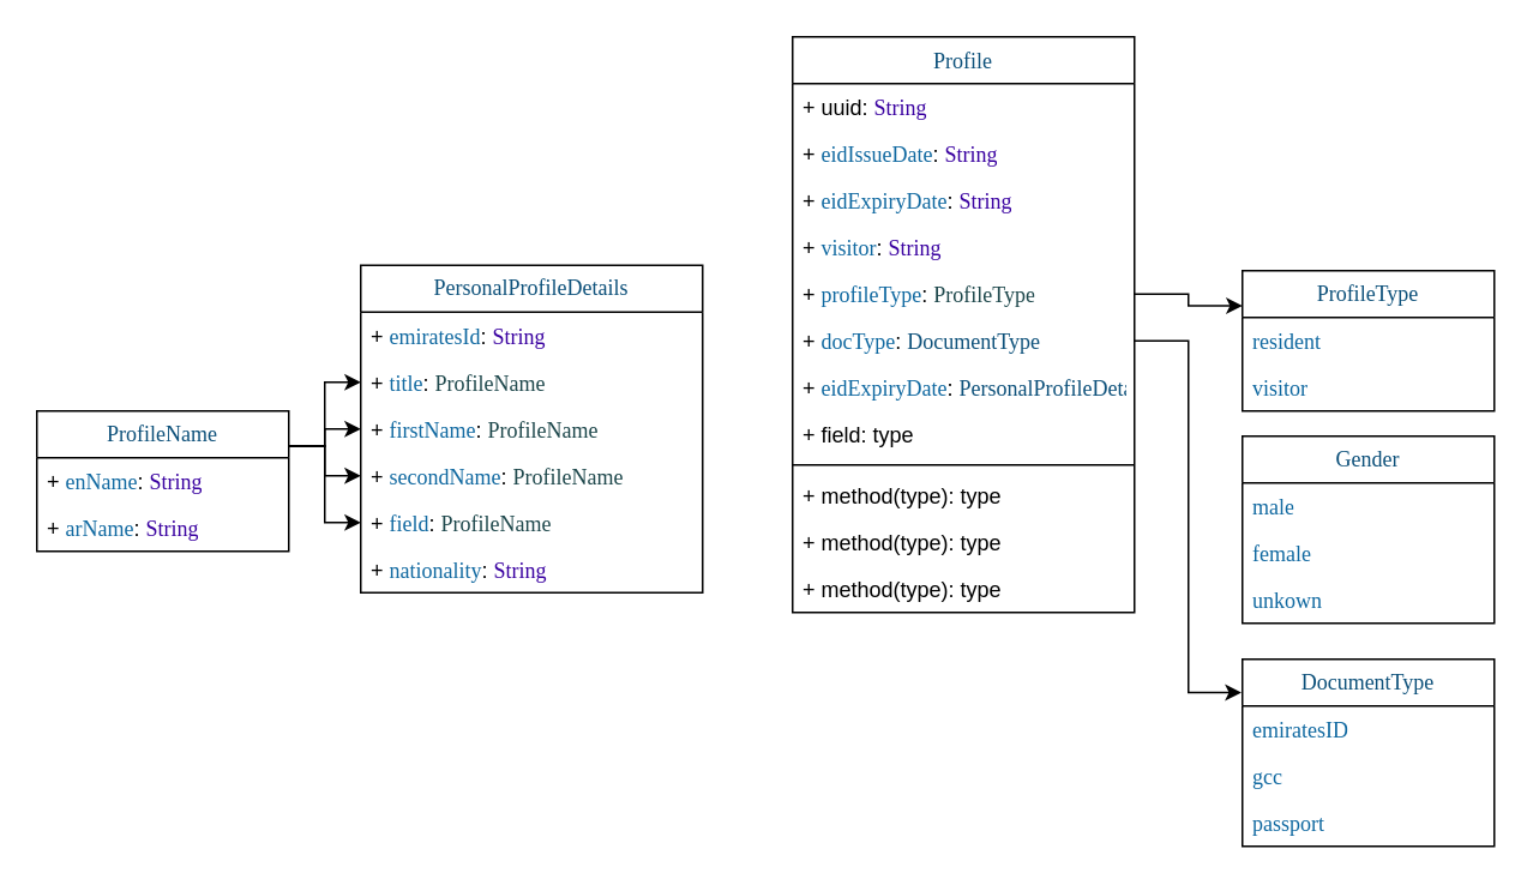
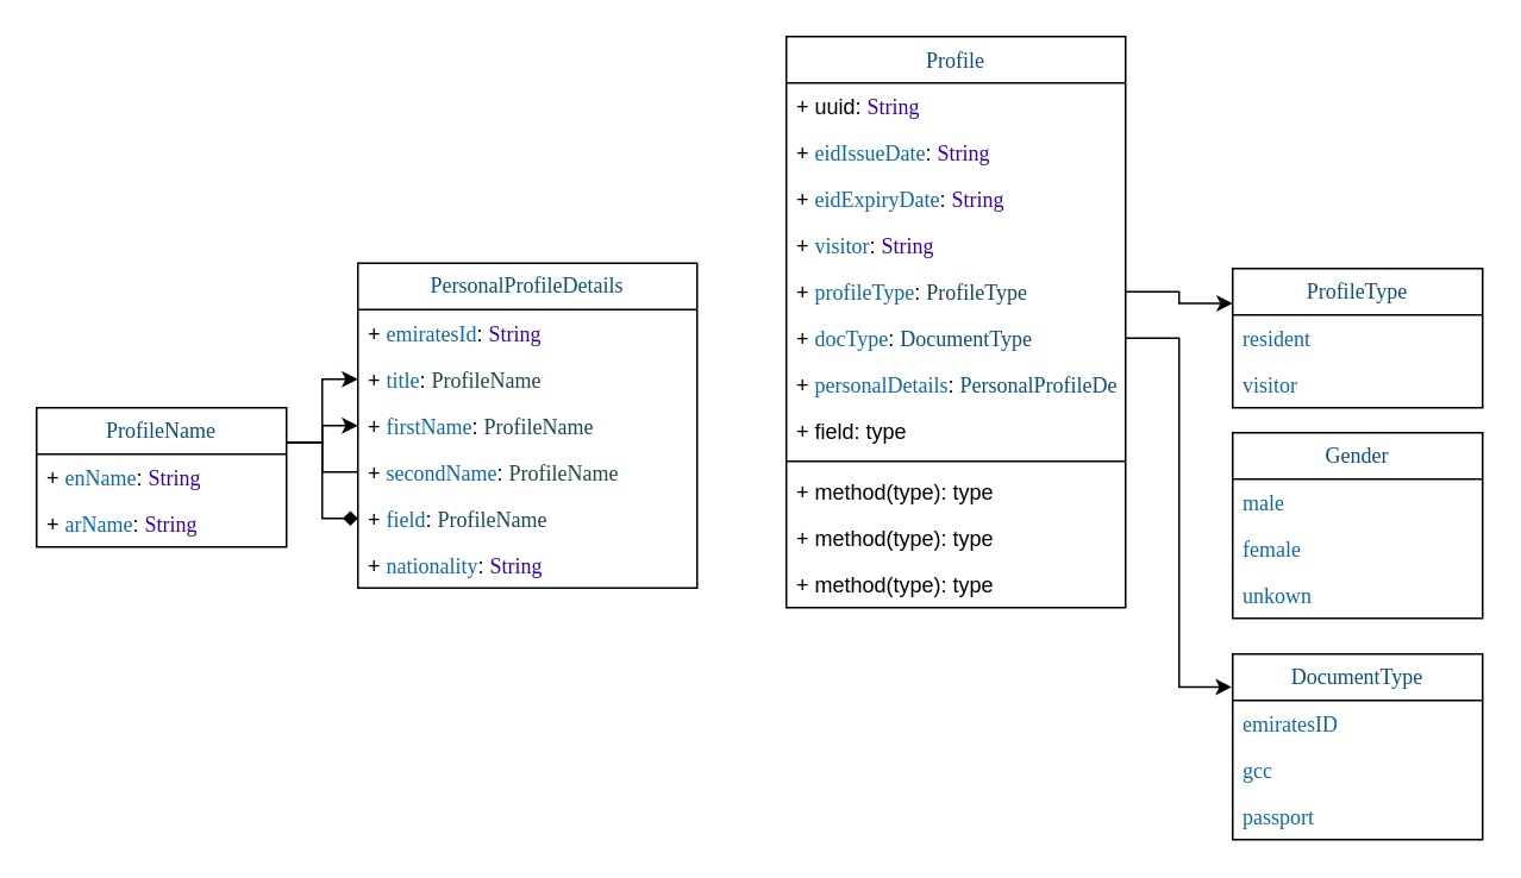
  <mxCell id="0" />
  <mxCell id="1" parent="0" />
  <mxCell id="2" value="&lt;span style=&quot;caret-color: rgb(11, 79, 121); color: rgb(11, 79, 121); font-family: Menlo; background-color: rgb(255, 255, 255);&quot;&gt;PersonalProfileDetails&lt;/span&gt;" style="swimlane;fontStyle=0;childLayout=stackLayout;horizontal=1;startSize=26;fillColor=none;horizontalStack=0;resizeParent=1;resizeParentMax=0;resizeLast=0;collapsible=1;marginBottom=0;whiteSpace=wrap;html=1;" vertex="1" parent="1"><mxGeometry x="200" y="147" width="190" height="182" as="geometry" /></mxCell>
  <mxCell id="3" value="+&amp;nbsp;&lt;span style=&quot;color: rgb(15, 104, 160); font-family: Menlo; background-color: rgb(255, 255, 255);&quot;&gt;emiratesId&lt;/span&gt;:&amp;nbsp;&lt;span style=&quot;color: rgb(57, 0, 160); font-family: Menlo; background-color: rgb(255, 255, 255);&quot;&gt;String&lt;/span&gt;" style="text;strokeColor=none;fillColor=none;align=left;verticalAlign=top;spacingLeft=4;spacingRight=4;overflow=hidden;rotatable=0;points=[[0,0.5],[1,0.5]];portConstraint=eastwest;whiteSpace=wrap;html=1;" vertex="1" parent="2"><mxGeometry y="26" width="190" height="26" as="geometry" /></mxCell>
  <mxCell id="4" value="+&amp;nbsp;&lt;span style=&quot;color: rgb(15, 104, 160); font-family: Menlo; background-color: rgb(255, 255, 255);&quot;&gt;title&lt;/span&gt;:&amp;nbsp;&lt;span style=&quot;color: rgb(28, 70, 74); font-family: Menlo; background-color: rgb(255, 255, 255);&quot;&gt;ProfileName&lt;/span&gt;" style="text;strokeColor=none;fillColor=none;align=left;verticalAlign=top;spacingLeft=4;spacingRight=4;overflow=hidden;rotatable=0;points=[[0,0.5],[1,0.5]];portConstraint=eastwest;whiteSpace=wrap;html=1;" vertex="1" parent="2"><mxGeometry y="52" width="190" height="26" as="geometry" /></mxCell>
  <mxCell id="5" value="+&amp;nbsp;&lt;span style=&quot;color: rgb(15, 104, 160); font-family: Menlo; background-color: rgb(255, 255, 255);&quot;&gt;firstName&lt;/span&gt;:&amp;nbsp;&lt;span style=&quot;caret-color: rgb(28, 70, 74); color: rgb(28, 70, 74); font-family: Menlo; background-color: rgb(255, 255, 255);&quot;&gt;ProfileName&lt;/span&gt;" style="text;strokeColor=none;fillColor=none;align=left;verticalAlign=top;spacingLeft=4;spacingRight=4;overflow=hidden;rotatable=0;points=[[0,0.5],[1,0.5]];portConstraint=eastwest;whiteSpace=wrap;html=1;" vertex="1" parent="2"><mxGeometry y="78" width="190" height="26" as="geometry" /></mxCell>
  <mxCell id="6" value="+&amp;nbsp;&lt;span style=&quot;color: rgb(15, 104, 160); font-family: Menlo; background-color: rgb(255, 255, 255);&quot;&gt;secondName&lt;/span&gt;:&amp;nbsp;&lt;span style=&quot;caret-color: rgb(28, 70, 74); color: rgb(28, 70, 74); font-family: Menlo; background-color: rgb(255, 255, 255);&quot;&gt;ProfileName&lt;/span&gt;" style="text;strokeColor=none;fillColor=none;align=left;verticalAlign=top;spacingLeft=4;spacingRight=4;overflow=hidden;rotatable=0;points=[[0,0.5],[1,0.5]];portConstraint=eastwest;whiteSpace=wrap;html=1;" vertex="1" parent="2"><mxGeometry y="104" width="190" height="26" as="geometry" /></mxCell>
  <mxCell id="7" value="+&amp;nbsp;&lt;span style=&quot;color: rgb(15, 104, 160); font-family: Menlo; background-color: rgb(255, 255, 255);&quot;&gt;field&lt;/span&gt;:&amp;nbsp;&lt;span style=&quot;caret-color: rgb(28, 70, 74); color: rgb(28, 70, 74); font-family: Menlo; background-color: rgb(255, 255, 255);&quot;&gt;ProfileName&lt;/span&gt;" style="text;strokeColor=none;fillColor=none;align=left;verticalAlign=top;spacingLeft=4;spacingRight=4;overflow=hidden;rotatable=0;points=[[0,0.5],[1,0.5]];portConstraint=eastwest;whiteSpace=wrap;html=1;" vertex="1" parent="2"><mxGeometry y="130" width="190" height="26" as="geometry" /></mxCell>
  <mxCell id="8" value="+&amp;nbsp;&lt;span style=&quot;color: rgb(15, 104, 160); font-family: Menlo; background-color: rgb(255, 255, 255);&quot;&gt;nationality&lt;/span&gt;:&amp;nbsp;&lt;span style=&quot;caret-color: rgb(57, 0, 160); color: rgb(57, 0, 160); font-family: Menlo; background-color: rgb(255, 255, 255);&quot;&gt;String&lt;/span&gt;" style="text;strokeColor=none;fillColor=none;align=left;verticalAlign=top;spacingLeft=4;spacingRight=4;overflow=hidden;rotatable=0;points=[[0,0.5],[1,0.5]];portConstraint=eastwest;whiteSpace=wrap;html=1;" vertex="1" parent="2"><mxGeometry y="156" width="190" height="26" as="geometry" /></mxCell>
  <mxCell id="9" style="edgeStyle=orthogonalEdgeStyle;rounded=0;orthogonalLoop=1;jettySize=auto;html=1;exitX=1;exitY=0.25;exitDx=0;exitDy=0;entryX=0;entryY=0.5;entryDx=0;entryDy=0;" edge="1" parent="1" source="13" target="4"><mxGeometry relative="1" as="geometry" /></mxCell>
  <mxCell id="10" style="edgeStyle=orthogonalEdgeStyle;rounded=0;orthogonalLoop=1;jettySize=auto;html=1;exitX=1;exitY=0.25;exitDx=0;exitDy=0;entryX=0;entryY=0.5;entryDx=0;entryDy=0;" edge="1" parent="1" source="13" target="5"><mxGeometry relative="1" as="geometry" /></mxCell>
- <mxCell id="11" style="edgeStyle=orthogonalEdgeStyle;rounded=0;orthogonalLoop=1;jettySize=auto;html=1;exitX=1;exitY=0.25;exitDx=0;exitDy=0;entryX=0;entryY=0.5;entryDx=0;entryDy=0;" edge="1" parent="1" source="13" target="6"><mxGeometry relative="1" as="geometry" /></mxCell>
- <mxCell id="12" style="edgeStyle=orthogonalEdgeStyle;rounded=0;orthogonalLoop=1;jettySize=auto;html=1;exitX=1;exitY=0.25;exitDx=0;exitDy=0;entryX=0;entryY=0.5;entryDx=0;entryDy=0;" edge="1" parent="1" source="13" target="7"><mxGeometry relative="1" as="geometry" /></mxCell>
+ <mxCell id="11" style="edgeStyle=orthogonalEdgeStyle;rounded=0;orthogonalLoop=1;jettySize=auto;html=1;exitX=1;exitY=0.25;exitDx=0;exitDy=0;entryX=0;entryY=0.5;entryDx=0;entryDy=0;endArrow=none;" edge="1" parent="1" source="13" target="6"><mxGeometry relative="1" as="geometry" /></mxCell>
+ <mxCell id="12" style="edgeStyle=orthogonalEdgeStyle;rounded=0;orthogonalLoop=1;jettySize=auto;html=1;exitX=1;exitY=0.25;exitDx=0;exitDy=0;entryX=0;entryY=0.5;entryDx=0;entryDy=0;endArrow=diamond;" edge="1" parent="1" source="13" target="7"><mxGeometry relative="1" as="geometry" /></mxCell>
  <mxCell id="13" value="&lt;p style=&quot;margin: 0px; font-style: normal; font-variant-caps: normal; font-stretch: normal; line-height: normal; font-family: Menlo; font-size-adjust: none; font-kerning: auto; font-variant-alternates: normal; font-variant-ligatures: normal; font-variant-numeric: normal; font-variant-east-asian: normal; font-variant-position: normal; font-variant-emoji: normal; font-feature-settings: normal; font-optical-sizing: auto; font-variation-settings: normal; color: rgb(11, 79, 121); background-color: rgb(255, 255, 255);&quot;&gt;ProfileName&lt;/p&gt;" style="swimlane;fontStyle=0;childLayout=stackLayout;horizontal=1;startSize=26;fillColor=none;horizontalStack=0;resizeParent=1;resizeParentMax=0;resizeLast=0;collapsible=1;marginBottom=0;whiteSpace=wrap;html=1;" vertex="1" parent="1"><mxGeometry x="20" y="228" width="140" height="78" as="geometry" /></mxCell>
  <mxCell id="14" value="+&amp;nbsp;&lt;span style=&quot;color: rgb(15, 104, 160); font-family: Menlo; background-color: rgb(255, 255, 255);&quot;&gt;enName&lt;/span&gt;:&amp;nbsp;&lt;span style=&quot;caret-color: rgb(57, 0, 160); color: rgb(57, 0, 160); font-family: Menlo; background-color: rgb(255, 255, 255);&quot;&gt;String&lt;/span&gt;" style="text;strokeColor=none;fillColor=none;align=left;verticalAlign=top;spacingLeft=4;spacingRight=4;overflow=hidden;rotatable=0;points=[[0,0.5],[1,0.5]];portConstraint=eastwest;whiteSpace=wrap;html=1;" vertex="1" parent="13"><mxGeometry y="26" width="140" height="26" as="geometry" /></mxCell>
  <mxCell id="15" value="+&amp;nbsp;&lt;span style=&quot;color: rgb(15, 104, 160); font-family: Menlo; background-color: rgb(255, 255, 255);&quot;&gt;arName&lt;/span&gt;:&amp;nbsp;&lt;span style=&quot;caret-color: rgb(57, 0, 160); color: rgb(57, 0, 160); font-family: Menlo; background-color: rgb(255, 255, 255);&quot;&gt;String&lt;/span&gt;" style="text;strokeColor=none;fillColor=none;align=left;verticalAlign=top;spacingLeft=4;spacingRight=4;overflow=hidden;rotatable=0;points=[[0,0.5],[1,0.5]];portConstraint=eastwest;whiteSpace=wrap;html=1;" vertex="1" parent="13"><mxGeometry y="52" width="140" height="26" as="geometry" /></mxCell>
  <mxCell id="16" value="&lt;p style=&quot;margin: 0px; font-style: normal; font-variant-caps: normal; font-stretch: normal; line-height: normal; font-family: Menlo; font-size-adjust: none; font-kerning: auto; font-variant-alternates: normal; font-variant-ligatures: normal; font-variant-numeric: normal; font-variant-east-asian: normal; font-variant-position: normal; font-feature-settings: normal; font-optical-sizing: auto; font-variation-settings: normal; color: rgb(11, 79, 121); background-color: rgb(255, 255, 255);&quot;&gt;Gender&lt;/p&gt;" style="swimlane;fontStyle=0;childLayout=stackLayout;horizontal=1;startSize=26;fillColor=none;horizontalStack=0;resizeParent=1;resizeParentMax=0;resizeLast=0;collapsible=1;marginBottom=0;whiteSpace=wrap;html=1;" vertex="1" parent="1"><mxGeometry x="690" y="242" width="140" height="104" as="geometry" /></mxCell>
  <mxCell id="17" value="&lt;span style=&quot;color: rgb(15, 104, 160); font-family: Menlo; background-color: rgb(255, 255, 255);&quot;&gt;male&lt;/span&gt;" style="text;strokeColor=none;fillColor=none;align=left;verticalAlign=top;spacingLeft=4;spacingRight=4;overflow=hidden;rotatable=0;points=[[0,0.5],[1,0.5]];portConstraint=eastwest;whiteSpace=wrap;html=1;" vertex="1" parent="16"><mxGeometry y="26" width="140" height="26" as="geometry" /></mxCell>
  <mxCell id="18" value="&lt;span style=&quot;color: rgb(15, 104, 160); font-family: Menlo; background-color: rgb(255, 255, 255);&quot;&gt;female&lt;/span&gt;" style="text;strokeColor=none;fillColor=none;align=left;verticalAlign=top;spacingLeft=4;spacingRight=4;overflow=hidden;rotatable=0;points=[[0,0.5],[1,0.5]];portConstraint=eastwest;whiteSpace=wrap;html=1;" vertex="1" parent="16"><mxGeometry y="52" width="140" height="26" as="geometry" /></mxCell>
  <mxCell id="19" value="&lt;span style=&quot;color: rgb(15, 104, 160); font-family: Menlo; background-color: rgb(255, 255, 255);&quot;&gt;unkown&lt;/span&gt;" style="text;strokeColor=none;fillColor=none;align=left;verticalAlign=top;spacingLeft=4;spacingRight=4;overflow=hidden;rotatable=0;points=[[0,0.5],[1,0.5]];portConstraint=eastwest;whiteSpace=wrap;html=1;" vertex="1" parent="16"><mxGeometry y="78" width="140" height="26" as="geometry" /></mxCell>
  <mxCell id="20" value="&lt;p style=&quot;margin: 0px; font-style: normal; font-variant-caps: normal; font-stretch: normal; line-height: normal; font-family: Menlo; font-size-adjust: none; font-kerning: auto; font-variant-alternates: normal; font-variant-ligatures: normal; font-variant-numeric: normal; font-variant-east-asian: normal; font-variant-position: normal; font-feature-settings: normal; font-optical-sizing: auto; font-variation-settings: normal; color: rgb(11, 79, 121); background-color: rgb(255, 255, 255);&quot;&gt;ProfileType&lt;/p&gt;" style="swimlane;fontStyle=0;childLayout=stackLayout;horizontal=1;startSize=26;fillColor=none;horizontalStack=0;resizeParent=1;resizeParentMax=0;resizeLast=0;collapsible=1;marginBottom=0;whiteSpace=wrap;html=1;" vertex="1" parent="1"><mxGeometry x="690" y="150" width="140" height="78" as="geometry" /></mxCell>
  <mxCell id="21" value="&lt;span style=&quot;color: rgb(15, 104, 160); font-family: Menlo; background-color: rgb(255, 255, 255);&quot;&gt;resident&lt;/span&gt;" style="text;strokeColor=none;fillColor=none;align=left;verticalAlign=top;spacingLeft=4;spacingRight=4;overflow=hidden;rotatable=0;points=[[0,0.5],[1,0.5]];portConstraint=eastwest;whiteSpace=wrap;html=1;" vertex="1" parent="20"><mxGeometry y="26" width="140" height="26" as="geometry" /></mxCell>
  <mxCell id="22" value="&lt;font face=&quot;Menlo&quot; color=&quot;#0f68a0&quot;&gt;&lt;span style=&quot;caret-color: rgb(15, 104, 160); background-color: rgb(255, 255, 255);&quot;&gt;visitor&lt;/span&gt;&lt;/font&gt;" style="text;strokeColor=none;fillColor=none;align=left;verticalAlign=top;spacingLeft=4;spacingRight=4;overflow=hidden;rotatable=0;points=[[0,0.5],[1,0.5]];portConstraint=eastwest;whiteSpace=wrap;html=1;" vertex="1" parent="20"><mxGeometry y="52" width="140" height="26" as="geometry" /></mxCell>
  <mxCell id="23" value="&lt;p style=&quot;margin: 0px; font-style: normal; font-variant-caps: normal; font-stretch: normal; line-height: normal; font-family: Menlo; font-size-adjust: none; font-kerning: auto; font-variant-alternates: normal; font-variant-ligatures: normal; font-variant-numeric: normal; font-variant-east-asian: normal; font-variant-position: normal; font-feature-settings: normal; font-optical-sizing: auto; font-variation-settings: normal; color: rgb(11, 79, 121); background-color: rgb(255, 255, 255);&quot;&gt;DocumentType&lt;/p&gt;" style="swimlane;fontStyle=0;childLayout=stackLayout;horizontal=1;startSize=26;fillColor=none;horizontalStack=0;resizeParent=1;resizeParentMax=0;resizeLast=0;collapsible=1;marginBottom=0;whiteSpace=wrap;html=1;" vertex="1" parent="1"><mxGeometry x="690" y="366" width="140" height="104" as="geometry" /></mxCell>
  <mxCell id="24" value="&lt;span style=&quot;color: rgb(15, 104, 160); font-family: Menlo; background-color: rgb(255, 255, 255);&quot;&gt;emiratesID&lt;/span&gt;" style="text;strokeColor=none;fillColor=none;align=left;verticalAlign=top;spacingLeft=4;spacingRight=4;overflow=hidden;rotatable=0;points=[[0,0.5],[1,0.5]];portConstraint=eastwest;whiteSpace=wrap;html=1;" vertex="1" parent="23"><mxGeometry y="26" width="140" height="26" as="geometry" /></mxCell>
  <mxCell id="25" value="&lt;span style=&quot;color: rgb(15, 104, 160); font-family: Menlo; background-color: rgb(255, 255, 255);&quot;&gt;gcc&lt;/span&gt;" style="text;strokeColor=none;fillColor=none;align=left;verticalAlign=top;spacingLeft=4;spacingRight=4;overflow=hidden;rotatable=0;points=[[0,0.5],[1,0.5]];portConstraint=eastwest;whiteSpace=wrap;html=1;" vertex="1" parent="23"><mxGeometry y="52" width="140" height="26" as="geometry" /></mxCell>
  <mxCell id="26" value="&lt;font face=&quot;Menlo&quot; color=&quot;#0f68a0&quot;&gt;&lt;span style=&quot;caret-color: rgb(15, 104, 160); background-color: rgb(255, 255, 255);&quot;&gt;passport&lt;/span&gt;&lt;/font&gt;" style="text;strokeColor=none;fillColor=none;align=left;verticalAlign=top;spacingLeft=4;spacingRight=4;overflow=hidden;rotatable=0;points=[[0,0.5],[1,0.5]];portConstraint=eastwest;whiteSpace=wrap;html=1;" vertex="1" parent="23"><mxGeometry y="78" width="140" height="26" as="geometry" /></mxCell>
  <mxCell id="27" value="&lt;span style=&quot;caret-color: rgb(11, 79, 121); color: rgb(11, 79, 121); font-family: Menlo; font-weight: 400; background-color: rgb(255, 255, 255);&quot;&gt;Profile&lt;/span&gt;" style="swimlane;fontStyle=1;align=center;verticalAlign=top;childLayout=stackLayout;horizontal=1;startSize=26;horizontalStack=0;resizeParent=1;resizeParentMax=0;resizeLast=0;collapsible=1;marginBottom=0;whiteSpace=wrap;html=1;" vertex="1" parent="1"><mxGeometry x="440" y="20" width="190" height="320" as="geometry" /></mxCell>
  <mxCell id="28" value="+ uuid:&amp;nbsp;&lt;span style=&quot;color: rgb(57, 0, 160); font-family: Menlo; background-color: rgb(255, 255, 255);&quot;&gt;String&lt;/span&gt;" style="text;strokeColor=none;fillColor=none;align=left;verticalAlign=top;spacingLeft=4;spacingRight=4;overflow=hidden;rotatable=0;points=[[0,0.5],[1,0.5]];portConstraint=eastwest;whiteSpace=wrap;html=1;" vertex="1" parent="27"><mxGeometry y="26" width="190" height="26" as="geometry" /></mxCell>
  <mxCell id="29" value="+&amp;nbsp;&lt;span style=&quot;color: rgb(15, 104, 160); font-family: Menlo; background-color: rgb(255, 255, 255);&quot;&gt;eidIssueDate&lt;/span&gt;:&amp;nbsp;&lt;span style=&quot;color: rgb(57, 0, 160); font-family: Menlo; background-color: rgb(255, 255, 255);&quot;&gt;String&lt;/span&gt;" style="text;strokeColor=none;fillColor=none;align=left;verticalAlign=top;spacingLeft=4;spacingRight=4;overflow=hidden;rotatable=0;points=[[0,0.5],[1,0.5]];portConstraint=eastwest;whiteSpace=wrap;html=1;" vertex="1" parent="27"><mxGeometry y="52" width="190" height="26" as="geometry" /></mxCell>
  <mxCell id="30" value="+&amp;nbsp;&lt;span style=&quot;color: rgb(15, 104, 160); font-family: Menlo; background-color: rgb(255, 255, 255);&quot;&gt;eidExpiryDate&lt;/span&gt;:&amp;nbsp;&lt;span style=&quot;color: rgb(57, 0, 160); font-family: Menlo; background-color: rgb(255, 255, 255);&quot;&gt;String&lt;/span&gt;" style="text;strokeColor=none;fillColor=none;align=left;verticalAlign=top;spacingLeft=4;spacingRight=4;overflow=hidden;rotatable=0;points=[[0,0.5],[1,0.5]];portConstraint=eastwest;whiteSpace=wrap;html=1;" vertex="1" parent="27"><mxGeometry y="78" width="190" height="26" as="geometry" /></mxCell>
  <mxCell id="31" value="+&amp;nbsp;&lt;span style=&quot;color: rgb(15, 104, 160); font-family: Menlo; background-color: rgb(255, 255, 255);&quot;&gt;visitor&lt;/span&gt;:&amp;nbsp;&lt;span style=&quot;color: rgb(57, 0, 160); font-family: Menlo; background-color: rgb(255, 255, 255);&quot;&gt;String&lt;/span&gt;" style="text;strokeColor=none;fillColor=none;align=left;verticalAlign=top;spacingLeft=4;spacingRight=4;overflow=hidden;rotatable=0;points=[[0,0.5],[1,0.5]];portConstraint=eastwest;whiteSpace=wrap;html=1;" vertex="1" parent="27"><mxGeometry y="104" width="190" height="26" as="geometry" /></mxCell>
  <mxCell id="32" value="+&amp;nbsp;&lt;span style=&quot;color: rgb(15, 104, 160); font-family: Menlo; background-color: rgb(255, 255, 255);&quot;&gt;profileType&lt;/span&gt;:&amp;nbsp;&lt;span style=&quot;color: rgb(28, 70, 74); font-family: Menlo; background-color: rgb(255, 255, 255);&quot;&gt;ProfileType&lt;/span&gt;" style="text;strokeColor=none;fillColor=none;align=left;verticalAlign=top;spacingLeft=4;spacingRight=4;overflow=hidden;rotatable=0;points=[[0,0.5],[1,0.5]];portConstraint=eastwest;whiteSpace=wrap;html=1;" vertex="1" parent="27"><mxGeometry y="130" width="190" height="26" as="geometry" /></mxCell>
  <mxCell id="33" value="+&amp;nbsp;&lt;span style=&quot;color: rgb(15, 104, 160); font-family: Menlo; background-color: rgb(255, 255, 255);&quot;&gt;docType&lt;/span&gt;:&amp;nbsp;&lt;span style=&quot;caret-color: rgb(11, 79, 121); color: rgb(11, 79, 121); font-family: Menlo; text-align: center; background-color: rgb(255, 255, 255);&quot;&gt;DocumentType&lt;/span&gt;" style="text;strokeColor=none;fillColor=none;align=left;verticalAlign=top;spacingLeft=4;spacingRight=4;overflow=hidden;rotatable=0;points=[[0,0.5],[1,0.5]];portConstraint=eastwest;whiteSpace=wrap;html=1;" vertex="1" parent="27"><mxGeometry y="156" width="190" height="26" as="geometry" /></mxCell>
- <mxCell id="34" value="+&amp;nbsp;&lt;span style=&quot;color: rgb(15, 104, 160); font-family: Menlo; background-color: rgb(255, 255, 255);&quot;&gt;eidExpiryDate&lt;/span&gt;:&amp;nbsp;&lt;span style=&quot;caret-color: rgb(11, 79, 121); color: rgb(11, 79, 121); font-family: Menlo; text-align: center; background-color: rgb(255, 255, 255);&quot;&gt;PersonalProfileDetails&lt;/span&gt;" style="text;strokeColor=none;fillColor=none;align=left;verticalAlign=top;spacingLeft=4;spacingRight=4;overflow=hidden;rotatable=0;points=[[0,0.5],[1,0.5]];portConstraint=eastwest;whiteSpace=wrap;html=1;" vertex="1" parent="27"><mxGeometry y="182" width="190" height="26" as="geometry" /></mxCell>
+ <mxCell id="34" value="+&amp;nbsp;&lt;span style=&quot;color: rgb(15, 104, 160); font-family: Menlo; background-color: rgb(255, 255, 255);&quot;&gt;personalDetails&lt;/span&gt;:&amp;nbsp;&lt;span style=&quot;caret-color: rgb(11, 79, 121); color: rgb(11, 79, 121); font-family: Menlo; text-align: center; background-color: rgb(255, 255, 255);&quot;&gt;PersonalProfileDetails&lt;/span&gt;" style="text;strokeColor=none;fillColor=none;align=left;verticalAlign=top;spacingLeft=4;spacingRight=4;overflow=hidden;rotatable=0;points=[[0,0.5],[1,0.5]];portConstraint=eastwest;whiteSpace=wrap;html=1;" vertex="1" parent="27"><mxGeometry y="182" width="190" height="26" as="geometry" /></mxCell>
  <mxCell id="35" value="+ field: type" style="text;strokeColor=none;fillColor=none;align=left;verticalAlign=top;spacingLeft=4;spacingRight=4;overflow=hidden;rotatable=0;points=[[0,0.5],[1,0.5]];portConstraint=eastwest;whiteSpace=wrap;html=1;" vertex="1" parent="27"><mxGeometry y="208" width="190" height="26" as="geometry" /></mxCell>
  <mxCell id="36" value="" style="line;strokeWidth=1;fillColor=none;align=left;verticalAlign=middle;spacingTop=-1;spacingLeft=3;spacingRight=3;rotatable=0;labelPosition=right;points=[];portConstraint=eastwest;strokeColor=inherit;" vertex="1" parent="27"><mxGeometry y="234" width="190" height="8" as="geometry" /></mxCell>
  <mxCell id="37" value="+ method(type): type" style="text;strokeColor=none;fillColor=none;align=left;verticalAlign=top;spacingLeft=4;spacingRight=4;overflow=hidden;rotatable=0;points=[[0,0.5],[1,0.5]];portConstraint=eastwest;whiteSpace=wrap;html=1;" vertex="1" parent="27"><mxGeometry y="242" width="190" height="26" as="geometry" /></mxCell>
  <mxCell id="38" value="+ method(type): type" style="text;strokeColor=none;fillColor=none;align=left;verticalAlign=top;spacingLeft=4;spacingRight=4;overflow=hidden;rotatable=0;points=[[0,0.5],[1,0.5]];portConstraint=eastwest;whiteSpace=wrap;html=1;" vertex="1" parent="27"><mxGeometry y="268" width="190" height="26" as="geometry" /></mxCell>
  <mxCell id="39" value="+ method(type): type" style="text;strokeColor=none;fillColor=none;align=left;verticalAlign=top;spacingLeft=4;spacingRight=4;overflow=hidden;rotatable=0;points=[[0,0.5],[1,0.5]];portConstraint=eastwest;whiteSpace=wrap;html=1;" vertex="1" parent="27"><mxGeometry y="294" width="190" height="26" as="geometry" /></mxCell>
  <mxCell id="40" style="edgeStyle=orthogonalEdgeStyle;rounded=0;orthogonalLoop=1;jettySize=auto;html=1;exitX=1;exitY=0.5;exitDx=0;exitDy=0;entryX=0;entryY=0.25;entryDx=0;entryDy=0;" edge="1" parent="1" source="32" target="20"><mxGeometry relative="1" as="geometry" /></mxCell>
  <mxCell id="41" style="edgeStyle=orthogonalEdgeStyle;rounded=0;orthogonalLoop=1;jettySize=auto;html=1;entryX=-0.004;entryY=0.178;entryDx=0;entryDy=0;entryPerimeter=0;" edge="1" parent="1" source="33" target="23"><mxGeometry relative="1" as="geometry" /></mxCell>
